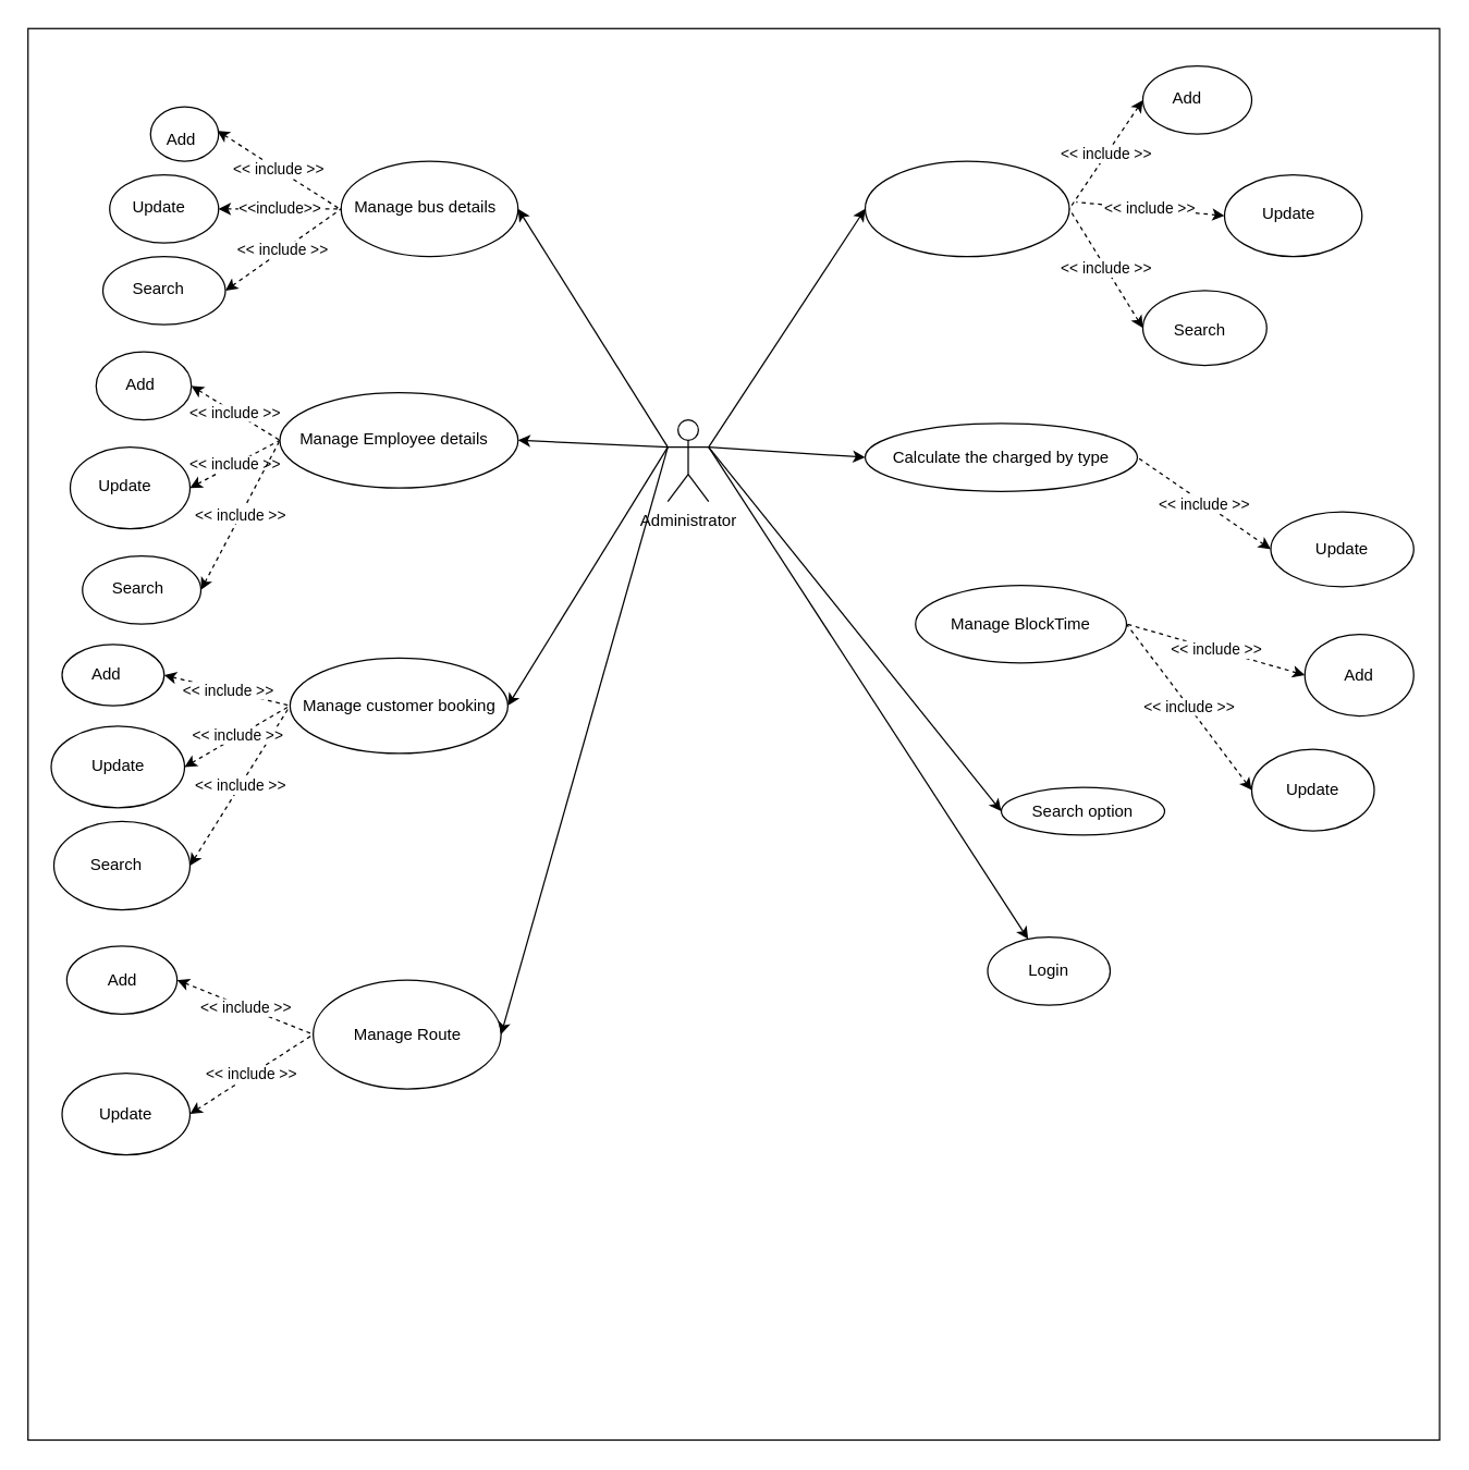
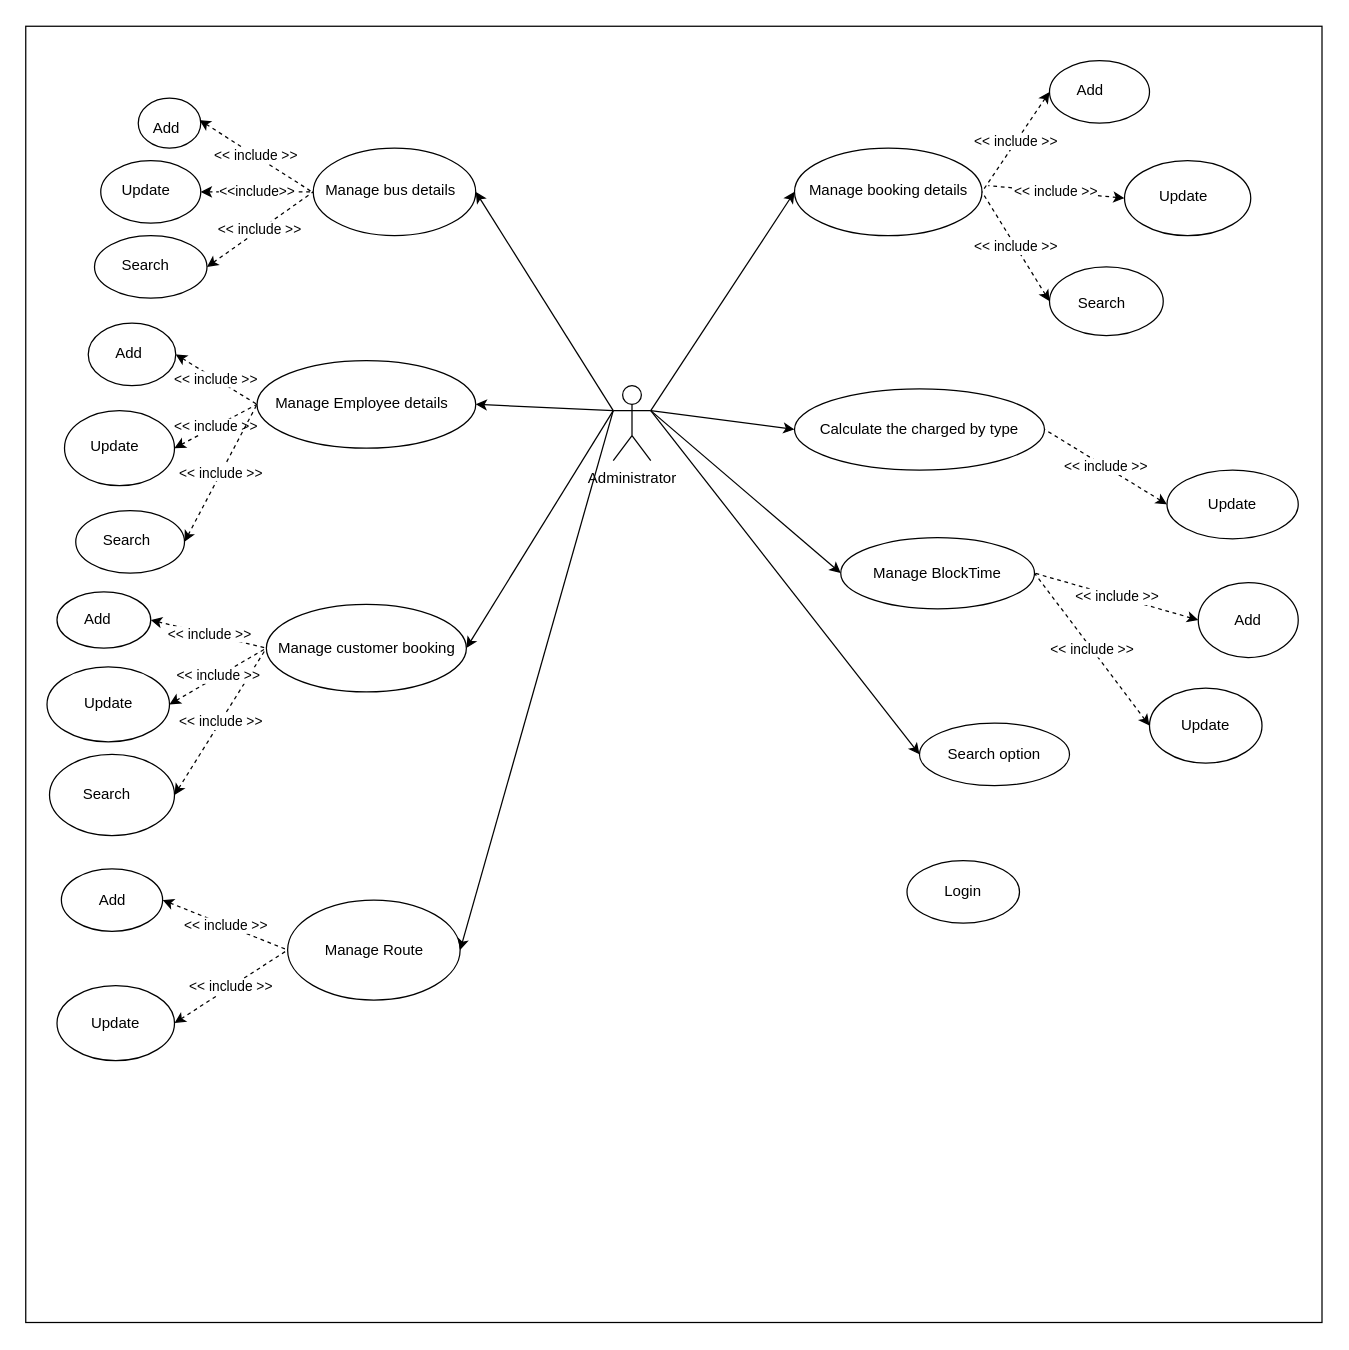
  <mxCell id="0" />
  <mxCell id="1" parent="0" />
  <mxCell id="2" value="" style="whiteSpace=wrap;html=1;aspect=fixed;" parent="1" vertex="1"><mxGeometry x="20" y="20.5" width="1037" height="1037" as="geometry" /></mxCell>
  <mxCell id="3" value="Administrator" style="shape=umlActor;verticalLabelPosition=bottom;labelBackgroundColor=#ffffff;verticalAlign=top;html=1;outlineConnect=0;" parent="1" vertex="1"><mxGeometry x="490" y="308" width="30" height="60" as="geometry" /></mxCell>
  <mxCell id="4" value="" style="endArrow=classic;html=1;exitX=0;exitY=0.333;exitDx=0;exitDy=0;exitPerimeter=0;entryX=1;entryY=0.5;entryDx=0;entryDy=0;" parent="1" source="3" target="5" edge="1"><mxGeometry width="50" height="50" relative="1" as="geometry"><mxPoint x="320" y="288" as="sourcePoint" /><mxPoint x="370" y="238" as="targetPoint" /></mxGeometry></mxCell>
  <mxCell id="5" value="" style="ellipse;whiteSpace=wrap;html=1;" parent="1" vertex="1"><mxGeometry x="250" y="118" width="130" height="70" as="geometry" /></mxCell>
  <mxCell id="6" value="Manage bus details" style="text;html=1;" parent="1" vertex="1"><mxGeometry x="257.5" y="138" width="115" height="30" as="geometry" /></mxCell>
  <mxCell id="7" value="&amp;lt;&amp;lt; include &amp;gt;&amp;gt;" style="endArrow=none;dashed=1;html=1;exitX=1;exitY=0.25;exitDx=0;exitDy=0;entryX=0;entryY=0.5;entryDx=0;entryDy=0;startArrow=classic;startFill=1;" parent="1" edge="1"><mxGeometry width="50" height="50" relative="1" as="geometry"><mxPoint x="159" y="95.5" as="sourcePoint" /><mxPoint x="249" y="153" as="targetPoint" /></mxGeometry></mxCell>
  <mxCell id="8" value="&amp;lt;&amp;lt;include&amp;gt;&amp;gt;" style="endArrow=none;dashed=1;html=1;exitX=1;exitY=0.5;exitDx=0;exitDy=0;entryX=0;entryY=0.5;entryDx=0;entryDy=0;startArrow=classic;startFill=1;" parent="1" source="11" target="5" edge="1"><mxGeometry width="50" height="50" relative="1" as="geometry"><mxPoint x="290" y="408" as="sourcePoint" /><mxPoint x="340" y="358" as="targetPoint" /></mxGeometry></mxCell>
  <mxCell id="9" value="&amp;lt;&amp;lt; include &amp;gt;&amp;gt;" style="endArrow=none;dashed=1;html=1;exitX=1;exitY=0.5;exitDx=0;exitDy=0;entryX=0;entryY=0.5;entryDx=0;entryDy=0;startArrow=classic;startFill=1;" parent="1" source="12" target="5" edge="1"><mxGeometry width="50" height="50" relative="1" as="geometry"><mxPoint x="250" y="558" as="sourcePoint" /><mxPoint x="300" y="508" as="targetPoint" /></mxGeometry></mxCell>
  <mxCell id="10" value="" style="ellipse;whiteSpace=wrap;html=1;" parent="1" vertex="1"><mxGeometry x="110" y="78" width="50" height="40" as="geometry" /></mxCell>
  <mxCell id="11" value="" style="ellipse;whiteSpace=wrap;html=1;" parent="1" vertex="1"><mxGeometry x="80" y="128" width="80" height="50" as="geometry" /></mxCell>
  <mxCell id="12" value="" style="ellipse;whiteSpace=wrap;html=1;" parent="1" vertex="1"><mxGeometry x="75" y="188" width="90" height="50" as="geometry" /></mxCell>
  <mxCell id="13" value="Add" style="text;html=1;" parent="1" vertex="1"><mxGeometry x="120" y="88" width="40" height="30" as="geometry" /></mxCell>
  <mxCell id="14" value="Update" style="text;html=1;" parent="1" vertex="1"><mxGeometry x="95" y="138" width="50" height="30" as="geometry" /></mxCell>
  <mxCell id="15" value="Search" style="text;html=1;" parent="1" vertex="1"><mxGeometry x="95" y="198" width="50" height="30" as="geometry" /></mxCell>
  <mxCell id="16" value="" style="ellipse;whiteSpace=wrap;html=1;" parent="1" vertex="1"><mxGeometry x="205" y="288" width="175" height="70" as="geometry" /></mxCell>
  <mxCell id="17" value="Manage Employee details" style="text;html=1;" parent="1" vertex="1"><mxGeometry x="217.5" y="308" width="150" height="30" as="geometry" /></mxCell>
  <mxCell id="18" value="" style="endArrow=classic;html=1;exitX=0;exitY=0.333;exitDx=0;exitDy=0;exitPerimeter=0;entryX=1;entryY=0.5;entryDx=0;entryDy=0;" parent="1" source="3" target="16" edge="1"><mxGeometry width="50" height="50" relative="1" as="geometry"><mxPoint x="190" y="568" as="sourcePoint" /><mxPoint x="240" y="518" as="targetPoint" /></mxGeometry></mxCell>
  <mxCell id="19" value="" style="ellipse;whiteSpace=wrap;html=1;" parent="1" vertex="1"><mxGeometry x="70" y="258" width="70" height="50" as="geometry" /></mxCell>
  <mxCell id="20" value="" style="ellipse;whiteSpace=wrap;html=1;" parent="1" vertex="1"><mxGeometry x="51" y="328" width="88" height="60" as="geometry" /></mxCell>
  <mxCell id="21" value="" style="ellipse;whiteSpace=wrap;html=1;" parent="1" vertex="1"><mxGeometry x="60" y="408" width="87" height="50" as="geometry" /></mxCell>
  <mxCell id="22" value="Add" style="text;html=1;" parent="1" vertex="1"><mxGeometry x="90" y="268" width="40" height="30" as="geometry" /></mxCell>
  <mxCell id="23" value="Update" style="text;html=1;" parent="1" vertex="1"><mxGeometry x="70" y="343" width="50" height="30" as="geometry" /></mxCell>
  <mxCell id="24" value="Search" style="text;html=1;" parent="1" vertex="1"><mxGeometry x="80" y="418" width="50" height="30" as="geometry" /></mxCell>
  <mxCell id="25" value="&amp;lt;&amp;lt; include &amp;gt;&amp;gt;" style="endArrow=none;dashed=1;html=1;entryX=0;entryY=0.5;entryDx=0;entryDy=0;exitX=1;exitY=0.5;exitDx=0;exitDy=0;startArrow=classic;startFill=1;" parent="1" source="19" target="16" edge="1"><mxGeometry width="50" height="50" relative="1" as="geometry"><mxPoint x="200" y="438" as="sourcePoint" /><mxPoint x="250" y="388" as="targetPoint" /></mxGeometry></mxCell>
  <mxCell id="26" value="&amp;lt;&amp;lt; include &amp;gt;&amp;gt;" style="endArrow=none;dashed=1;html=1;entryX=0;entryY=0.5;entryDx=0;entryDy=0;exitX=1;exitY=0.5;exitDx=0;exitDy=0;startArrow=classic;startFill=1;" parent="1" source="20" target="16" edge="1"><mxGeometry width="50" height="50" relative="1" as="geometry"><mxPoint x="150" y="478" as="sourcePoint" /><mxPoint x="200" y="428" as="targetPoint" /></mxGeometry></mxCell>
  <mxCell id="27" value="&amp;lt;&amp;lt; include &amp;gt;&amp;gt;" style="endArrow=none;dashed=1;html=1;exitX=1;exitY=0.5;exitDx=0;exitDy=0;entryX=0;entryY=0.5;entryDx=0;entryDy=0;startArrow=classic;startFill=1;" parent="1" source="21" target="16" edge="1"><mxGeometry width="50" height="50" relative="1" as="geometry"><mxPoint x="230" y="518" as="sourcePoint" /><mxPoint x="280" y="468" as="targetPoint" /></mxGeometry></mxCell>
  <mxCell id="28" value="&lt;span style=&quot;text-align: left&quot;&gt;Manage customer booking&lt;/span&gt;" style="ellipse;whiteSpace=wrap;html=1;" parent="1" vertex="1"><mxGeometry x="212.5" y="483" width="160" height="70" as="geometry" /></mxCell>
  <mxCell id="29" value="" style="endArrow=classic;html=1;entryX=1;entryY=0.5;entryDx=0;entryDy=0;exitX=0;exitY=0.333;exitDx=0;exitDy=0;exitPerimeter=0;" parent="1" source="3" target="28" edge="1"><mxGeometry width="50" height="50" relative="1" as="geometry"><mxPoint x="400" y="548" as="sourcePoint" /><mxPoint x="450" y="498" as="targetPoint" /></mxGeometry></mxCell>
  <mxCell id="30" value="" style="ellipse;whiteSpace=wrap;html=1;" parent="1" vertex="1"><mxGeometry x="37" y="533" width="98" height="60" as="geometry" /></mxCell>
  <mxCell id="31" value="" style="ellipse;whiteSpace=wrap;html=1;" parent="1" vertex="1"><mxGeometry x="39" y="603" width="100" height="65" as="geometry" /></mxCell>
  <mxCell id="32" value="" style="ellipse;whiteSpace=wrap;html=1;" parent="1" vertex="1"><mxGeometry x="45" y="473" width="75" height="45" as="geometry" /></mxCell>
  <mxCell id="33" value="Add" style="text;html=1;" parent="1" vertex="1"><mxGeometry x="65" y="480.5" width="40" height="30" as="geometry" /></mxCell>
  <mxCell id="34" value="Update" style="text;html=1;" parent="1" vertex="1"><mxGeometry x="65" y="548" width="50" height="30" as="geometry" /></mxCell>
  <mxCell id="35" value="Search" style="text;html=1;" parent="1" vertex="1"><mxGeometry x="64" y="620.5" width="50" height="30" as="geometry" /></mxCell>
  <mxCell id="36" value="&amp;lt;&amp;lt; include &amp;gt;&amp;gt;" style="endArrow=none;dashed=1;html=1;exitX=1;exitY=0.5;exitDx=0;exitDy=0;entryX=0;entryY=0.5;entryDx=0;entryDy=0;startArrow=classic;startFill=1;" parent="1" source="32" target="28" edge="1"><mxGeometry width="50" height="50" relative="1" as="geometry"><mxPoint x="170" y="668" as="sourcePoint" /><mxPoint x="220" y="618" as="targetPoint" /></mxGeometry></mxCell>
  <mxCell id="37" value="&amp;lt;&amp;lt; include &amp;gt;&amp;gt;" style="endArrow=none;dashed=1;html=1;exitX=1;exitY=0.5;exitDx=0;exitDy=0;entryX=0;entryY=0.5;entryDx=0;entryDy=0;startArrow=classic;startFill=1;" parent="1" source="31" target="28" edge="1"><mxGeometry width="50" height="50" relative="1" as="geometry"><mxPoint x="232.5" y="653" as="sourcePoint" /><mxPoint x="282.5" y="603" as="targetPoint" /></mxGeometry></mxCell>
  <mxCell id="38" value="&amp;lt;&amp;lt; include &amp;gt;&amp;gt;" style="endArrow=none;dashed=1;html=1;entryX=0;entryY=0.5;entryDx=0;entryDy=0;exitX=1;exitY=0.5;exitDx=0;exitDy=0;startArrow=classic;startFill=1;" parent="1" source="30" target="28" edge="1"><mxGeometry width="50" height="50" relative="1" as="geometry"><mxPoint x="130" y="788" as="sourcePoint" /><mxPoint x="180" y="738" as="targetPoint" /></mxGeometry></mxCell>
  <mxCell id="39" value="Login" style="ellipse;whiteSpace=wrap;html=1;" parent="1" vertex="1"><mxGeometry x="725" y="688" width="90" height="50" as="geometry" /></mxCell>
  <mxCell id="40" value="" style="ellipse;whiteSpace=wrap;html=1;" parent="1" vertex="1"><mxGeometry x="635" y="118" width="150" height="70" as="geometry" /></mxCell>
+ <mxCell id="41" value="Manage booking details" style="text;html=1;" parent="1" vertex="1"><mxGeometry x="645" y="138" width="125" height="30" as="geometry" /></mxCell>
  <mxCell id="42" value="" style="endArrow=classic;html=1;exitX=1;exitY=0.333;exitDx=0;exitDy=0;exitPerimeter=0;entryX=0;entryY=0.5;entryDx=0;entryDy=0;" parent="1" source="3" target="40" edge="1"><mxGeometry width="50" height="50" relative="1" as="geometry"><mxPoint x="570" y="338" as="sourcePoint" /><mxPoint x="620" y="288" as="targetPoint" /></mxGeometry></mxCell>
  <mxCell id="43" value="" style="ellipse;whiteSpace=wrap;html=1;" parent="1" vertex="1"><mxGeometry x="839" y="48" width="80" height="50" as="geometry" /></mxCell>
  <mxCell id="44" value="" style="ellipse;whiteSpace=wrap;html=1;" parent="1" vertex="1"><mxGeometry x="839" y="213" width="91" height="55" as="geometry" /></mxCell>
  <mxCell id="45" value="Add" style="text;html=1;" parent="1" vertex="1"><mxGeometry x="859" y="58" width="40" height="30" as="geometry" /></mxCell>
  <mxCell id="46" value="&amp;lt;&amp;lt; include &amp;gt;&amp;gt;" style="endArrow=none;dashed=1;html=1;entryX=1;entryY=0.5;entryDx=0;entryDy=0;startArrow=classic;startFill=1;exitX=0;exitY=0.5;exitDx=0;exitDy=0;" parent="1" source="43" target="40" edge="1"><mxGeometry width="50" height="50" relative="1" as="geometry"><mxPoint x="840" y="78" as="sourcePoint" /><mxPoint x="840" y="208" as="targetPoint" /></mxGeometry></mxCell>
  <mxCell id="47" value="" style="ellipse;whiteSpace=wrap;html=1;" parent="1" vertex="1"><mxGeometry x="899" y="128" width="101" height="60" as="geometry" /></mxCell>
  <mxCell id="48" value="&amp;lt;&amp;lt; include &amp;gt;&amp;gt;" style="endArrow=none;dashed=1;html=1;exitX=0;exitY=0.5;exitDx=0;exitDy=0;startArrow=classic;startFill=1;" parent="1" source="47" edge="1"><mxGeometry width="50" height="50" relative="1" as="geometry"><mxPoint x="740" y="308" as="sourcePoint" /><mxPoint x="790" y="148" as="targetPoint" /></mxGeometry></mxCell>
  <mxCell id="49" value="Update" style="text;html=1;" parent="1" vertex="1"><mxGeometry x="924.5" y="143" width="50" height="30" as="geometry" /></mxCell>
  <mxCell id="50" value="&amp;lt;&amp;lt; include &amp;gt;&amp;gt;" style="endArrow=none;dashed=1;html=1;entryX=1;entryY=0.5;entryDx=0;entryDy=0;exitX=0;exitY=0.5;exitDx=0;exitDy=0;startArrow=classic;startFill=1;" parent="1" source="44" target="40" edge="1"><mxGeometry width="50" height="50" relative="1" as="geometry"><mxPoint x="680" y="268" as="sourcePoint" /><mxPoint x="730" y="218" as="targetPoint" /></mxGeometry></mxCell>
  <mxCell id="51" value="Search" style="text;html=1;" parent="1" vertex="1"><mxGeometry x="859.5" y="228" width="50" height="30" as="geometry" /></mxCell>
- <mxCell id="52" value="&lt;span style=&quot;text-align: left&quot;&gt;Calculate the charged by type&lt;/span&gt;" style="ellipse;whiteSpace=wrap;html=1;" parent="1" vertex="1"><mxGeometry x="635" y="310.5" width="200" height="50" as="geometry" /></mxCell>
+ <mxCell id="52" value="&lt;span style=&quot;text-align: left&quot;&gt;Calculate the charged by type&lt;/span&gt;" style="ellipse;whiteSpace=wrap;html=1;" parent="1" vertex="1"><mxGeometry x="635" y="310.5" width="200" height="65" as="geometry" /></mxCell>
  <mxCell id="53" value="" style="endArrow=classic;html=1;entryX=0;entryY=0.5;entryDx=0;entryDy=0;" parent="1" target="52" edge="1"><mxGeometry width="50" height="50" relative="1" as="geometry"><mxPoint x="520" y="328" as="sourcePoint" /><mxPoint x="660" y="418" as="targetPoint" /></mxGeometry></mxCell>
  <mxCell id="54" value="&amp;lt;&amp;lt; include &amp;gt;&amp;gt;" style="endArrow=none;dashed=1;html=1;exitX=0;exitY=0.5;exitDx=0;exitDy=0;entryX=1;entryY=0.5;entryDx=0;entryDy=0;startArrow=classic;startFill=1;" parent="1" source="55" target="52" edge="1"><mxGeometry width="50" height="50" relative="1" as="geometry"><mxPoint x="770" y="598" as="sourcePoint" /><mxPoint x="820" y="548" as="targetPoint" /></mxGeometry></mxCell>
  <mxCell id="55" value="&lt;span style=&quot;text-align: left&quot;&gt;Update&lt;/span&gt;" style="ellipse;whiteSpace=wrap;html=1;" parent="1" vertex="1"><mxGeometry x="933" y="375.5" width="105" height="55" as="geometry" /></mxCell>
  <mxCell id="56" value="&lt;span style=&quot;text-align: left&quot;&gt;Manage BlockTime&lt;/span&gt;" style="ellipse;whiteSpace=wrap;html=1;" parent="1" vertex="1"><mxGeometry x="672" y="429.5" width="155" height="57" as="geometry" /></mxCell>
- <mxCell id="57" value="" style="endArrow=classic;html=1;exitX=1;exitY=0.333;exitDx=0;exitDy=0;exitPerimeter=0;" parent="1" source="3" target="39" edge="1"><mxGeometry width="50" height="50" relative="1" as="geometry"><mxPoint x="530" y="338" as="sourcePoint" /><mxPoint x="700" y="528" as="targetPoint" /></mxGeometry></mxCell>
+ <mxCell id="57" value="" style="endArrow=classic;html=1;entryX=0;entryY=0.5;entryDx=0;entryDy=0;exitX=1;exitY=0.333;exitDx=0;exitDy=0;exitPerimeter=0;" parent="1" source="3" target="56" edge="1"><mxGeometry width="50" height="50" relative="1" as="geometry"><mxPoint x="530" y="338" as="sourcePoint" /><mxPoint x="700" y="528" as="targetPoint" /></mxGeometry></mxCell>
  <mxCell id="58" value="&amp;lt;&amp;lt; include &amp;gt;&amp;gt;" style="endArrow=none;dashed=1;html=1;exitX=0;exitY=0.5;exitDx=0;exitDy=0;entryX=1;entryY=0.5;entryDx=0;entryDy=0;startArrow=classic;startFill=1;" parent="1" source="60" target="56" edge="1"><mxGeometry width="50" height="50" relative="1" as="geometry"><mxPoint x="920" y="668" as="sourcePoint" /><mxPoint x="970" y="618" as="targetPoint" /></mxGeometry></mxCell>
  <mxCell id="59" value="&amp;lt;&amp;lt; include &amp;gt;&amp;gt;" style="endArrow=none;dashed=1;html=1;exitX=0;exitY=0.5;exitDx=0;exitDy=0;entryX=1;entryY=0.5;entryDx=0;entryDy=0;startArrow=classic;startFill=1;" parent="1" source="61" target="56" edge="1"><mxGeometry width="50" height="50" relative="1" as="geometry"><mxPoint x="900" y="788" as="sourcePoint" /><mxPoint x="950" y="738" as="targetPoint" /></mxGeometry></mxCell>
  <mxCell id="60" value="Add" style="ellipse;whiteSpace=wrap;html=1;" parent="1" vertex="1"><mxGeometry x="958" y="465.5" width="80" height="60" as="geometry" /></mxCell>
  <mxCell id="61" value="Update" style="ellipse;whiteSpace=wrap;html=1;" parent="1" vertex="1"><mxGeometry x="919" y="550" width="90" height="60" as="geometry" /></mxCell>
  <mxCell id="62" value="Manage Route" style="ellipse;whiteSpace=wrap;html=1;" parent="1" vertex="1"><mxGeometry x="229.5" y="719.5" width="138" height="80" as="geometry" /></mxCell>
  <mxCell id="63" value="" style="endArrow=classic;html=1;entryX=1;entryY=0.5;entryDx=0;entryDy=0;exitX=0;exitY=0.333;exitDx=0;exitDy=0;exitPerimeter=0;" parent="1" source="3" target="62" edge="1"><mxGeometry width="50" height="50" relative="1" as="geometry"><mxPoint x="380" y="668" as="sourcePoint" /><mxPoint x="430" y="618" as="targetPoint" /></mxGeometry></mxCell>
  <mxCell id="64" value="&amp;lt;&amp;lt; include &amp;gt;&amp;gt;" style="endArrow=none;dashed=1;html=1;exitX=1;exitY=0.5;exitDx=0;exitDy=0;entryX=0;entryY=0.5;entryDx=0;entryDy=0;startArrow=classic;startFill=1;" parent="1" source="65" target="62" edge="1"><mxGeometry width="50" height="50" relative="1" as="geometry"><mxPoint x="130" y="888" as="sourcePoint" /><mxPoint x="180" y="838" as="targetPoint" /></mxGeometry></mxCell>
  <mxCell id="65" value="Add" style="ellipse;whiteSpace=wrap;html=1;" parent="1" vertex="1"><mxGeometry x="48.5" y="694.5" width="81" height="50" as="geometry" /></mxCell>
  <mxCell id="66" value="Update" style="ellipse;whiteSpace=wrap;html=1;" parent="1" vertex="1"><mxGeometry x="45" y="788" width="94" height="60" as="geometry" /></mxCell>
  <mxCell id="67" value="&amp;lt;&amp;lt; include &amp;gt;&amp;gt;" style="endArrow=none;dashed=1;html=1;entryX=0;entryY=0.5;entryDx=0;entryDy=0;startArrow=classic;startFill=1;exitX=1;exitY=0.5;exitDx=0;exitDy=0;" parent="1" source="66" target="62" edge="1"><mxGeometry width="50" height="50" relative="1" as="geometry"><mxPoint x="250" y="888" as="sourcePoint" /><mxPoint x="300" y="838" as="targetPoint" /></mxGeometry></mxCell>
- <mxCell id="68" value="&lt;span style=&quot;text-align: left ; white-space: nowrap&quot;&gt;Search option&lt;/span&gt;" style="ellipse;whiteSpace=wrap;html=1;" parent="1" vertex="1"><mxGeometry x="735" y="578" width="120" height="35" as="geometry" /></mxCell>
+ <mxCell id="68" value="&lt;span style=&quot;text-align: left ; white-space: nowrap&quot;&gt;Search option&lt;/span&gt;" style="ellipse;whiteSpace=wrap;html=1;" parent="1" vertex="1"><mxGeometry x="735" y="578" width="120" height="50" as="geometry" /></mxCell>
  <mxCell id="69" value="" style="endArrow=classic;html=1;exitX=1;exitY=0.333;exitDx=0;exitDy=0;exitPerimeter=0;entryX=0;entryY=0.5;entryDx=0;entryDy=0;" parent="1" source="3" target="68" edge="1"><mxGeometry width="50" height="50" relative="1" as="geometry"><mxPoint x="490" y="758" as="sourcePoint" /><mxPoint x="540" y="708" as="targetPoint" /></mxGeometry></mxCell>
